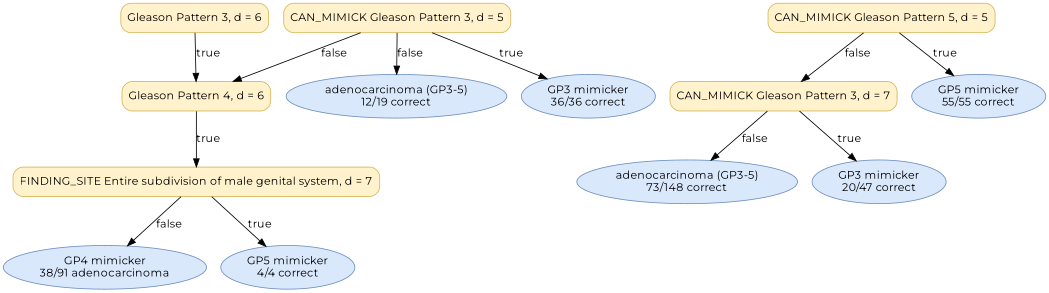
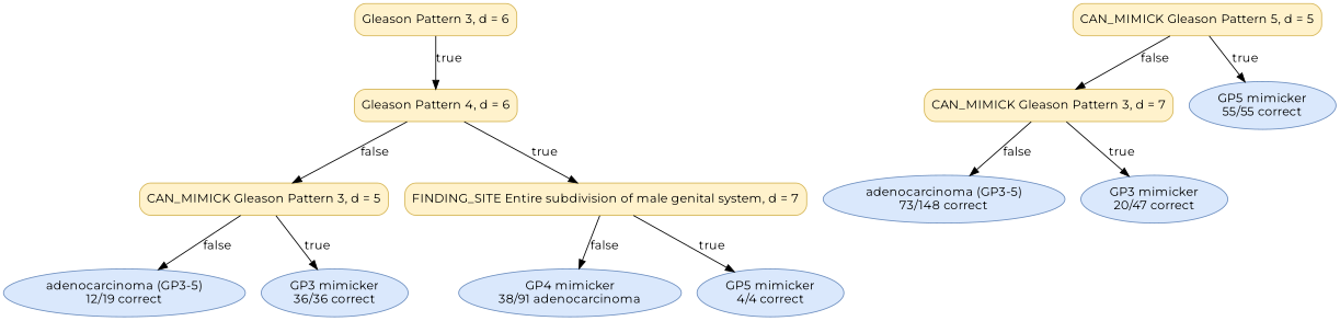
  digraph {
    fontname=Montserrat
    node [color="#6C8EBF" fillcolor="#DAE8FC" fontname=Montserrat shape=ellipse style="rounded,filled"]
    edge [fontname=Montserrat]
    n1 [color="#D6B656" fillcolor="#FFF2CC" label="Gleason Pattern 3, d = 6" shape=box]
    n2 [color="#D6B656" fillcolor="#FFF2CC" label="Gleason Pattern 4, d = 6" shape=box]
    n3 [color="#D6B656" fillcolor="#FFF2CC" label="CAN_MIMICK Gleason Pattern 5, d = 5" shape=box]
    n4 [color="#D6B656" fillcolor="#FFF2CC" label="CAN_MIMICK Gleason Pattern 3, d = 7" shape=box]
    n5 [label=<GP5 mimicker<br/>55/55 correct>]
    n6 [color="#D6B656" fillcolor="#FFF2CC" label="CAN_MIMICK Gleason Pattern 3, d = 5" shape=box]
    n7 [color="#D6B656" fillcolor="#FFF2CC" label="FINDING_SITE Entire subdivision of male genital system, d = 7" shape=box]
    n8 [label=<adenocarcinoma (GP3-5)<br/>73/148 correct>]
    n9 [label=<GP3 mimicker<br/>20/47 correct>]
    n10 [label=<adenocarcinoma (GP3-5)<br/>12/19 correct>]
    n11 [label=<GP3 mimicker<br/>36/36 correct>]
    n12 [label=<GP4 mimicker<br/>38/91 adenocarcinoma>]
    n13 [label=<GP5 mimicker<br/>4/4 correct>]
    n1 -> n2 [label=true]
-   n6 -> n2 [label=false]
+   n2 -> n6 [label=false]
    n2 -> n7 [label=true]
    n3 -> n4 [label=false]
    n3 -> n5 [label=true]
    n4 -> n8 [label=false]
    n4 -> n9 [label=true]
    n6 -> n10 [label=false]
    n6 -> n11 [label=true]
    n7 -> n12 [label=false]
    n7 -> n13 [label=true]
  }
